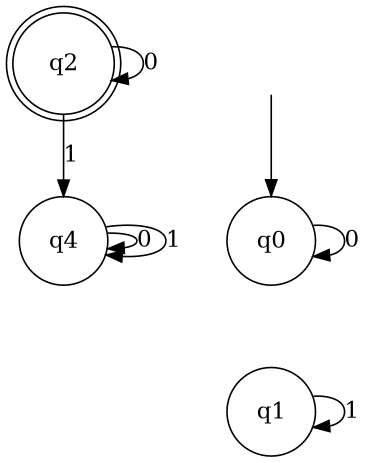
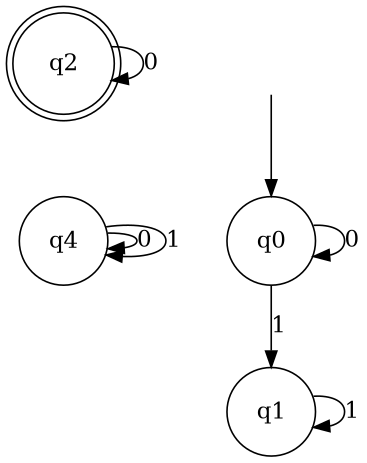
  digraph {
    node [shape=circle]
    n1 [label=<<TABLE BORDER="0" CELLBORDER="0" CELLSPACING="0"><TR><TD>q4</TD></TR></TABLE>>]
    n2 [label=<<TABLE BORDER="0" CELLBORDER="0" CELLSPACING="0"><TR><TD>q1</TD></TR></TABLE>>]
    n3 [label=<<TABLE BORDER="0" CELLBORDER="" CELLSPACING="0"><TR><TD>_nil</TD></TR></TABLE>> style=invis shape=""]
    n4 [label=<<TABLE BORDER="0" CELLBORDER="0" CELLSPACING="0"><TR><TD>q0</TD></TR></TABLE>>]
    n5 [label=<<TABLE BORDER="0" CELLBORDER="0" CELLSPACING="0"><TR><TD>q2</TD></TR></TABLE>> shape=doublecircle]
    n1 -> n1 [label=0]
    n1 -> n1 [label=1]
    n2 -> n2 [label=1]
    n3 -> n4
+   n4 -> n2 [label=1]
    n4 -> n4 [label=0]
-   n5 -> n1 [label=1]
    n5 -> n5 [label=0]
  }
